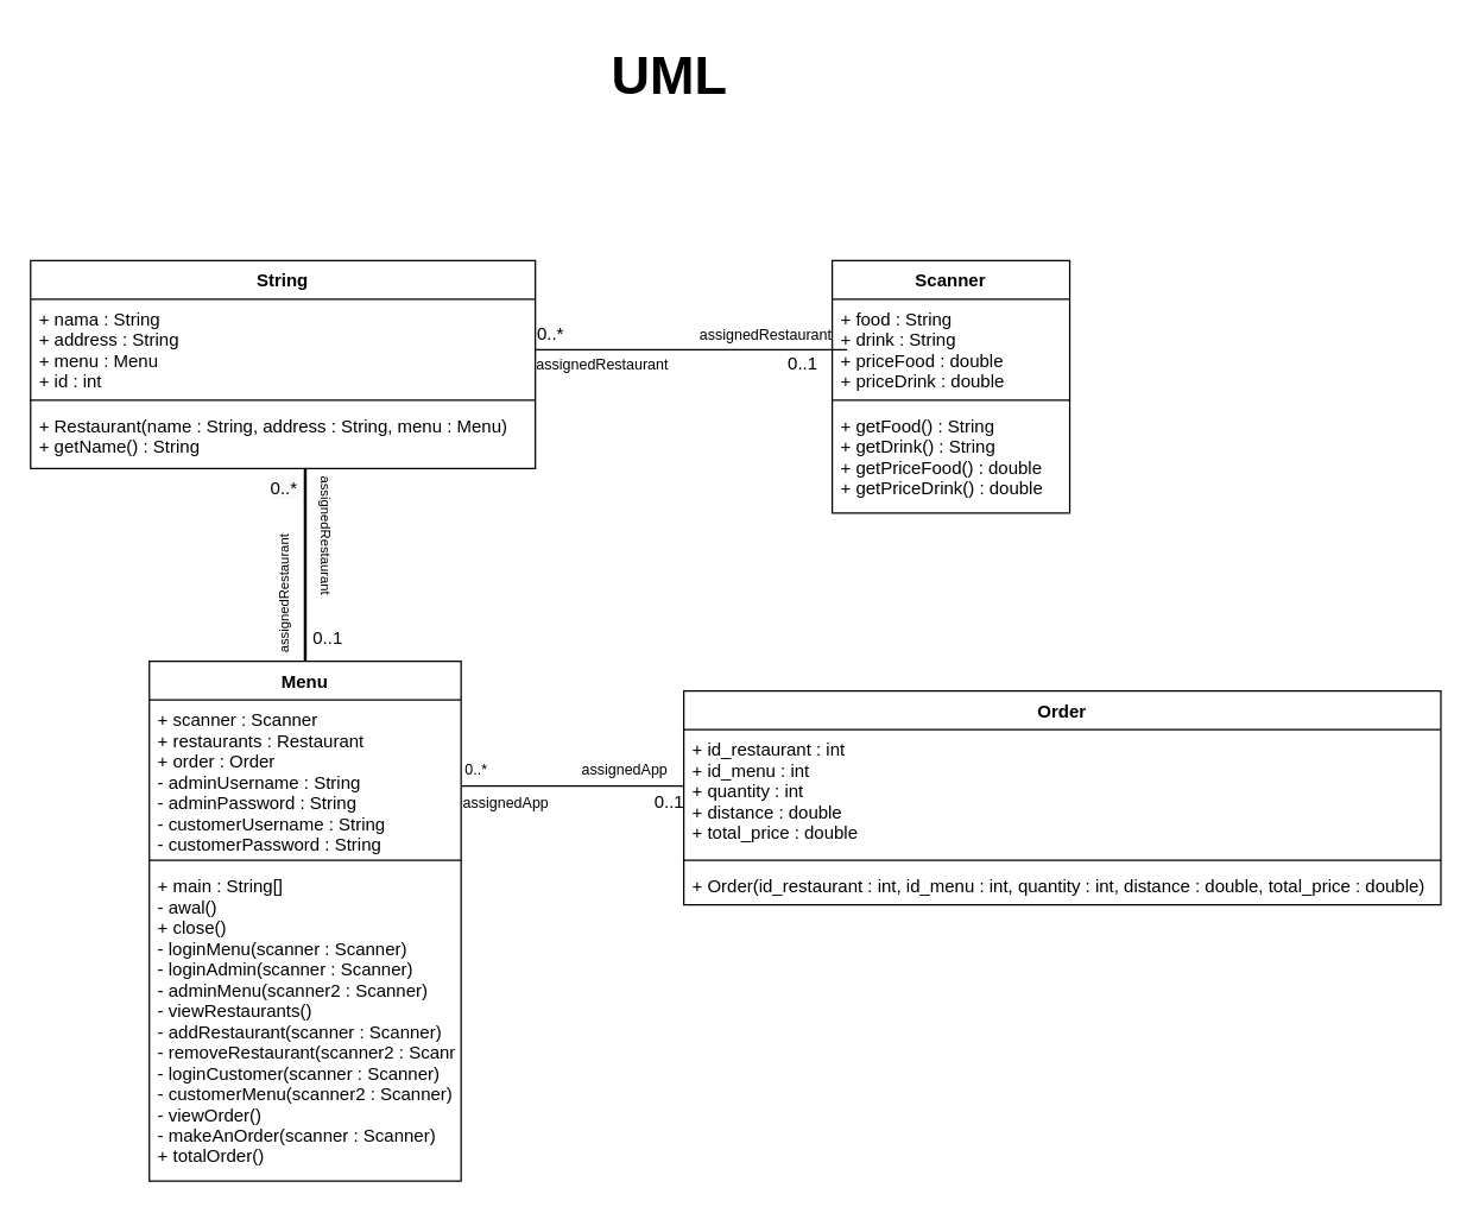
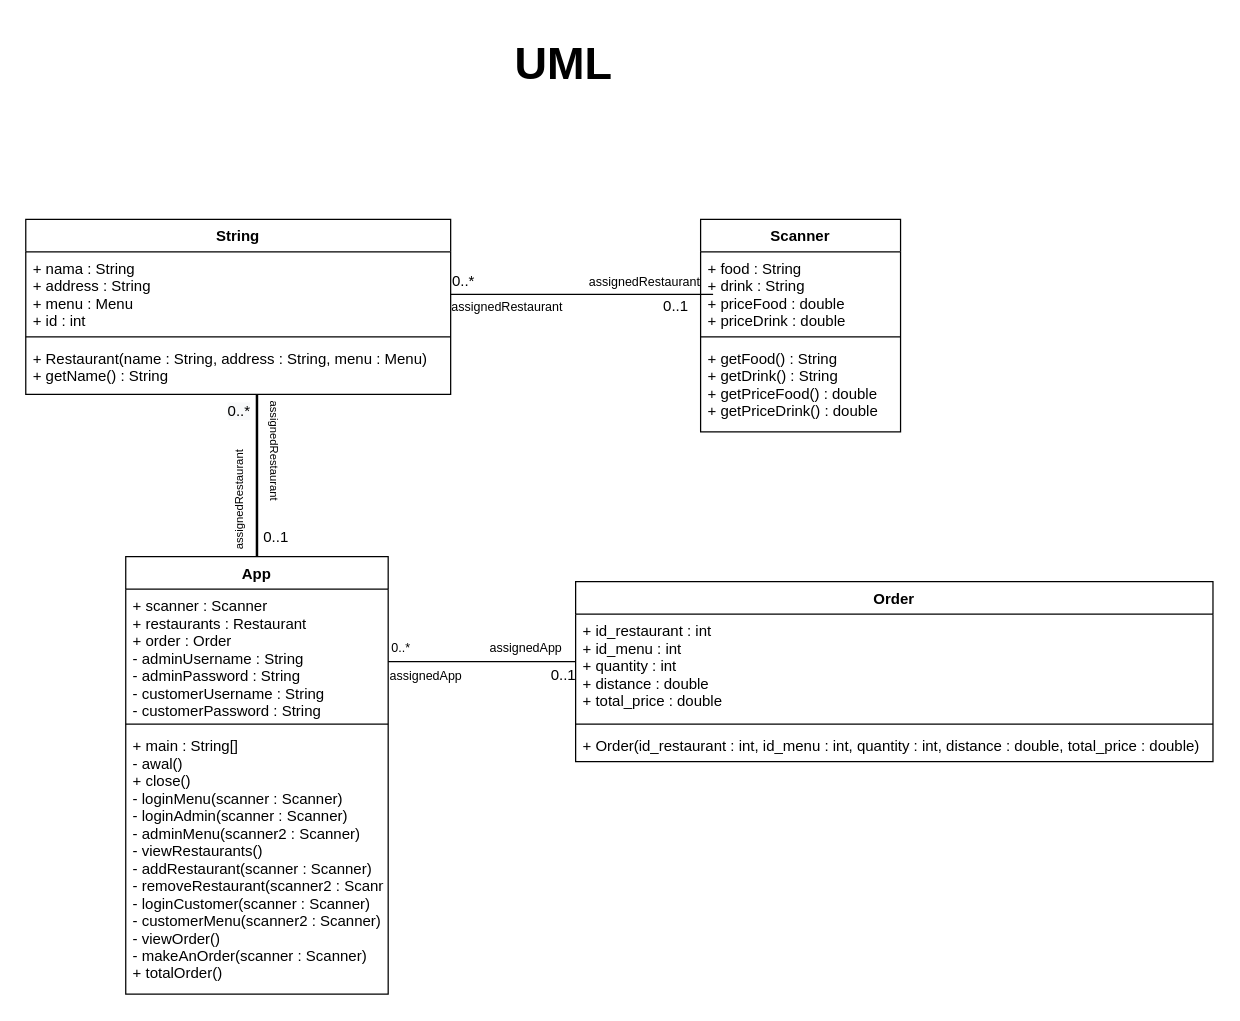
  <mxCell id="0" />
  <mxCell id="1" parent="0" />
  <mxCell id="2" value="Scanner" style="swimlane;fontStyle=1;align=center;verticalAlign=top;childLayout=stackLayout;horizontal=1;startSize=26;horizontalStack=0;resizeParent=1;resizeParentMax=0;resizeLast=0;collapsible=1;marginBottom=0;" vertex="1" parent="1"><mxGeometry x="560" y="175" width="160" height="170" as="geometry" /></mxCell>
  <mxCell id="3" value="+ food : String&#10;+ drink : String&#10;+ priceFood : double&#10;+ priceDrink : double" style="text;strokeColor=none;fillColor=none;align=left;verticalAlign=top;spacingLeft=4;spacingRight=4;overflow=hidden;rotatable=0;points=[[0,0.5],[1,0.5]];portConstraint=eastwest;" vertex="1" parent="2"><mxGeometry y="26" width="160" height="64" as="geometry" /></mxCell>
  <mxCell id="4" value="" style="line;strokeWidth=1;fillColor=none;align=left;verticalAlign=middle;spacingTop=-1;spacingLeft=3;spacingRight=3;rotatable=0;labelPosition=right;points=[];portConstraint=eastwest;strokeColor=inherit;" vertex="1" parent="2"><mxGeometry y="90" width="160" height="8" as="geometry" /></mxCell>
  <mxCell id="5" value="+ getFood() : String&#10;+ getDrink() : String&#10;+ getPriceFood() : double&#10;+ getPriceDrink() : double" style="text;strokeColor=none;fillColor=none;align=left;verticalAlign=top;spacingLeft=4;spacingRight=4;overflow=hidden;rotatable=0;points=[[0,0.5],[1,0.5]];portConstraint=eastwest;" vertex="1" parent="2"><mxGeometry y="98" width="160" height="72" as="geometry" /></mxCell>
  <mxCell id="6" value="String" style="swimlane;fontStyle=1;align=center;verticalAlign=top;childLayout=stackLayout;horizontal=1;startSize=26;horizontalStack=0;resizeParent=1;resizeParentMax=0;resizeLast=0;collapsible=1;marginBottom=0;" vertex="1" parent="1"><mxGeometry x="20" y="175" width="340" height="140" as="geometry" /></mxCell>
  <mxCell id="7" value="+ nama : String&#10;+ address : String&#10;+ menu : Menu&#10;+ id : int&#10;  &#10; &#10;" style="text;strokeColor=none;fillColor=none;align=left;verticalAlign=top;spacingLeft=4;spacingRight=4;overflow=hidden;rotatable=0;points=[[0,0.5],[1,0.5]];portConstraint=eastwest;" vertex="1" parent="6"><mxGeometry y="26" width="340" height="64" as="geometry" /></mxCell>
  <mxCell id="8" value="" style="line;strokeWidth=1;fillColor=none;align=left;verticalAlign=middle;spacingTop=-1;spacingLeft=3;spacingRight=3;rotatable=0;labelPosition=right;points=[];portConstraint=eastwest;strokeColor=inherit;" vertex="1" parent="6"><mxGeometry y="90" width="340" height="8" as="geometry" /></mxCell>
  <mxCell id="9" value="+ Restaurant(name : String, address : String, menu : Menu)&#10;+ getName() : String&#10;  &#10; &#10;" style="text;strokeColor=none;fillColor=none;align=left;verticalAlign=top;spacingLeft=4;spacingRight=4;overflow=hidden;rotatable=0;points=[[0,0.5],[1,0.5]];portConstraint=eastwest;" vertex="1" parent="6"><mxGeometry y="98" width="340" height="42" as="geometry" /></mxCell>
  <mxCell id="10" value="Order" style="swimlane;fontStyle=1;align=center;verticalAlign=top;childLayout=stackLayout;horizontal=1;startSize=26;horizontalStack=0;resizeParent=1;resizeParentMax=0;resizeLast=0;collapsible=1;marginBottom=0;" vertex="1" parent="1"><mxGeometry x="460" y="465" width="510" height="144" as="geometry" /></mxCell>
  <mxCell id="11" value="+ id_restaurant : int&#10;+ id_menu : int&#10;+ quantity : int&#10;+ distance : double&#10;+ total_price : double&#10;  &#10; &#10;" style="text;strokeColor=none;fillColor=none;align=left;verticalAlign=top;spacingLeft=4;spacingRight=4;overflow=hidden;rotatable=0;points=[[0,0.5],[1,0.5]];portConstraint=eastwest;" vertex="1" parent="10"><mxGeometry y="26" width="510" height="84" as="geometry" /></mxCell>
  <mxCell id="12" value="" style="line;strokeWidth=1;fillColor=none;align=left;verticalAlign=middle;spacingTop=-1;spacingLeft=3;spacingRight=3;rotatable=0;labelPosition=right;points=[];portConstraint=eastwest;strokeColor=inherit;" vertex="1" parent="10"><mxGeometry y="110" width="510" height="8" as="geometry" /></mxCell>
  <mxCell id="13" value="+ Order(id_restaurant : int, id_menu : int, quantity : int, distance : double, total_price : double)&#10;  &#10; &#10;" style="text;strokeColor=none;fillColor=none;align=left;verticalAlign=top;spacingLeft=4;spacingRight=4;overflow=hidden;rotatable=0;points=[[0,0.5],[1,0.5]];portConstraint=eastwest;" vertex="1" parent="10"><mxGeometry y="118" width="510" height="26" as="geometry" /></mxCell>
- <mxCell id="14" value="Menu" style="swimlane;fontStyle=1;align=center;verticalAlign=top;childLayout=stackLayout;horizontal=1;startSize=26;horizontalStack=0;resizeParent=1;resizeParentMax=0;resizeLast=0;collapsible=1;marginBottom=0;" vertex="1" parent="1"><mxGeometry x="100" y="445" width="210" height="350" as="geometry" /></mxCell>
+ <mxCell id="14" value="App" style="swimlane;fontStyle=1;align=center;verticalAlign=top;childLayout=stackLayout;horizontal=1;startSize=26;horizontalStack=0;resizeParent=1;resizeParentMax=0;resizeLast=0;collapsible=1;marginBottom=0;" vertex="1" parent="1"><mxGeometry x="100" y="445" width="210" height="350" as="geometry" /></mxCell>
  <mxCell id="15" value="+ scanner : Scanner&#10;+ restaurants : Restaurant&#10;+ order : Order&#10;- adminUsername : String&#10;- adminPassword : String&#10;- customerUsername : String&#10;- customerPassword : String&#10;  &#10; &#10;" style="text;strokeColor=none;fillColor=none;align=left;verticalAlign=top;spacingLeft=4;spacingRight=4;overflow=hidden;rotatable=0;points=[[0,0.5],[1,0.5]];portConstraint=eastwest;" vertex="1" parent="14"><mxGeometry y="26" width="210" height="104" as="geometry" /></mxCell>
  <mxCell id="16" value="" style="line;strokeWidth=1;fillColor=none;align=left;verticalAlign=middle;spacingTop=-1;spacingLeft=3;spacingRight=3;rotatable=0;labelPosition=right;points=[];portConstraint=eastwest;strokeColor=inherit;" vertex="1" parent="14"><mxGeometry y="130" width="210" height="8" as="geometry" /></mxCell>
  <mxCell id="17" value="+ main : String[]&#10;- awal()&#10;+ close()&#10;- loginMenu(scanner : Scanner)&#10;- loginAdmin(scanner : Scanner)&#10;- adminMenu(scanner2 : Scanner)&#10;- viewRestaurants()&#10;- addRestaurant(scanner : Scanner)&#10;- removeRestaurant(scanner2 : Scanner)&#10;- loginCustomer(scanner : Scanner)&#10;- customerMenu(scanner2 : Scanner)&#10;- viewOrder()&#10;- makeAnOrder(scanner : Scanner)&#10;+ totalOrder()&#10;  &#10; &#10;" style="text;strokeColor=none;fillColor=none;align=left;verticalAlign=top;spacingLeft=4;spacingRight=4;overflow=hidden;rotatable=0;points=[[0,0.5],[1,0.5]];portConstraint=eastwest;" vertex="1" parent="14"><mxGeometry y="138" width="210" height="212" as="geometry" /></mxCell>
  <mxCell id="18" value="" style="line;strokeWidth=1;fillColor=none;align=left;verticalAlign=middle;spacingTop=-1;spacingLeft=3;spacingRight=3;rotatable=0;labelPosition=right;points=[];portConstraint=eastwest;strokeColor=inherit;" vertex="1" parent="1"><mxGeometry x="360" y="95" width="210" height="280" as="geometry" /></mxCell>
  <mxCell id="19" value="" style="line;strokeWidth=2;direction=south;html=1;" vertex="1" parent="1"><mxGeometry x="200" y="315" width="10" height="130" as="geometry" /></mxCell>
  <mxCell id="20" value="" style="line;strokeWidth=1;fillColor=none;align=left;verticalAlign=middle;spacingTop=-1;spacingLeft=3;spacingRight=3;rotatable=0;labelPosition=right;points=[];portConstraint=eastwest;strokeColor=inherit;" vertex="1" parent="1"><mxGeometry x="310" y="525" width="150" height="8" as="geometry" /></mxCell>
  <mxCell id="21" value="0..*" style="text;html=1;align=center;verticalAlign=middle;resizable=0;points=[];autosize=1;strokeColor=none;fillColor=none;" vertex="1" parent="1"><mxGeometry x="350" y="210" width="40" height="30" as="geometry" /></mxCell>
  <mxCell id="22" value="0..1" style="text;html=1;align=center;verticalAlign=middle;resizable=0;points=[];autosize=1;strokeColor=none;fillColor=none;" vertex="1" parent="1"><mxGeometry x="520" y="230" width="40" height="30" as="geometry" /></mxCell>
  <mxCell id="23" value="&lt;font style=&quot;font-size: 10px;&quot;&gt;assignedRestaurant&lt;/font&gt;" style="text;html=1;align=center;verticalAlign=middle;resizable=0;points=[];autosize=1;strokeColor=none;fillColor=none;" vertex="1" parent="1"><mxGeometry x="350" y="230" width="110" height="30" as="geometry" /></mxCell>
  <mxCell id="24" value="assignedRestaurant" style="text;html=1;align=center;verticalAlign=middle;resizable=0;points=[];autosize=1;strokeColor=none;fillColor=none;fontSize=10;" vertex="1" parent="1"><mxGeometry x="460" y="210" width="110" height="30" as="geometry" /></mxCell>
  <mxCell id="25" value="&lt;span style=&quot;color: rgb(0, 0, 0); font-family: Helvetica; font-size: 12px; font-style: normal; font-variant-ligatures: normal; font-variant-caps: normal; font-weight: 400; letter-spacing: normal; orphans: 2; text-align: center; text-indent: 0px; text-transform: none; widows: 2; word-spacing: 0px; -webkit-text-stroke-width: 0px; background-color: rgb(248, 249, 250); text-decoration-thickness: initial; text-decoration-style: initial; text-decoration-color: initial; float: none; display: inline !important;&quot;&gt;0..*&lt;/span&gt;" style="text;whiteSpace=wrap;html=1;fontSize=10;" vertex="1" parent="1"><mxGeometry x="180" y="315" width="50" height="40" as="geometry" /></mxCell>
  <mxCell id="26" value="0..1" style="text;html=1;align=center;verticalAlign=middle;resizable=0;points=[];autosize=1;strokeColor=none;fillColor=none;" vertex="1" parent="1"><mxGeometry x="200" y="415" width="40" height="30" as="geometry" /></mxCell>
  <mxCell id="27" value="&lt;font style=&quot;font-size: 9px;&quot;&gt;assignedRestaurant&lt;/font&gt;" style="text;html=1;align=center;verticalAlign=middle;resizable=0;points=[];autosize=1;strokeColor=none;fillColor=none;rotation=90;" vertex="1" parent="1"><mxGeometry x="170" y="345" width="100" height="30" as="geometry" /></mxCell>
  <mxCell id="28" value="&lt;font style=&quot;font-size: 9px;&quot;&gt;assignedRestaurant&lt;/font&gt;" style="text;html=1;align=center;verticalAlign=middle;resizable=0;points=[];autosize=1;strokeColor=none;fillColor=none;rotation=270;" vertex="1" parent="1"><mxGeometry x="140" y="385" width="100" height="30" as="geometry" /></mxCell>
  <mxCell id="29" value="&lt;font style=&quot;font-size: 10px;&quot;&gt;0..*&lt;/font&gt;" style="text;html=1;align=center;verticalAlign=middle;resizable=0;points=[];autosize=1;strokeColor=none;fillColor=none;fontSize=9;" vertex="1" parent="1"><mxGeometry x="300" y="503" width="40" height="30" as="geometry" /></mxCell>
  <mxCell id="30" value="assignedApp" style="text;html=1;align=center;verticalAlign=middle;resizable=0;points=[];autosize=1;strokeColor=none;fillColor=none;fontSize=10;" vertex="1" parent="1"><mxGeometry x="300" y="525" width="80" height="30" as="geometry" /></mxCell>
  <mxCell id="31" value="0..1" style="text;html=1;align=center;verticalAlign=middle;resizable=0;points=[];autosize=1;strokeColor=none;fillColor=none;" vertex="1" parent="1"><mxGeometry x="430" y="525" width="40" height="30" as="geometry" /></mxCell>
  <mxCell id="32" value="&lt;font style=&quot;font-size: 10px;&quot;&gt;assignedApp&lt;/font&gt;" style="text;html=1;align=center;verticalAlign=middle;resizable=0;points=[];autosize=1;strokeColor=none;fillColor=none;" vertex="1" parent="1"><mxGeometry x="380" y="503" width="80" height="30" as="geometry" /></mxCell>
  <mxCell id="33" value="&lt;b&gt;&lt;font style=&quot;font-size: 36px;&quot;&gt;UML&lt;/font&gt;&lt;/b&gt;" style="text;html=1;align=center;verticalAlign=middle;resizable=0;points=[];autosize=1;strokeColor=none;fillColor=none;fontSize=10;" vertex="1" parent="1"><mxGeometry x="400" y="20" width="100" height="60" as="geometry" /></mxCell>
